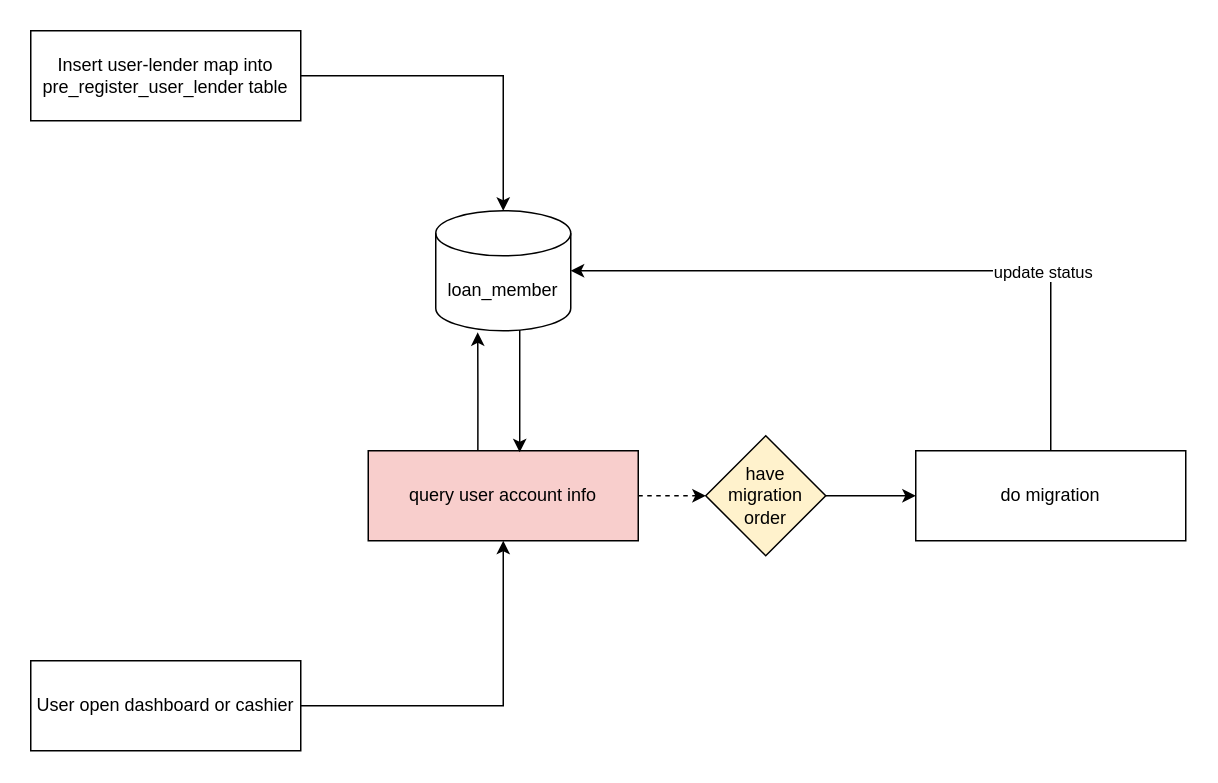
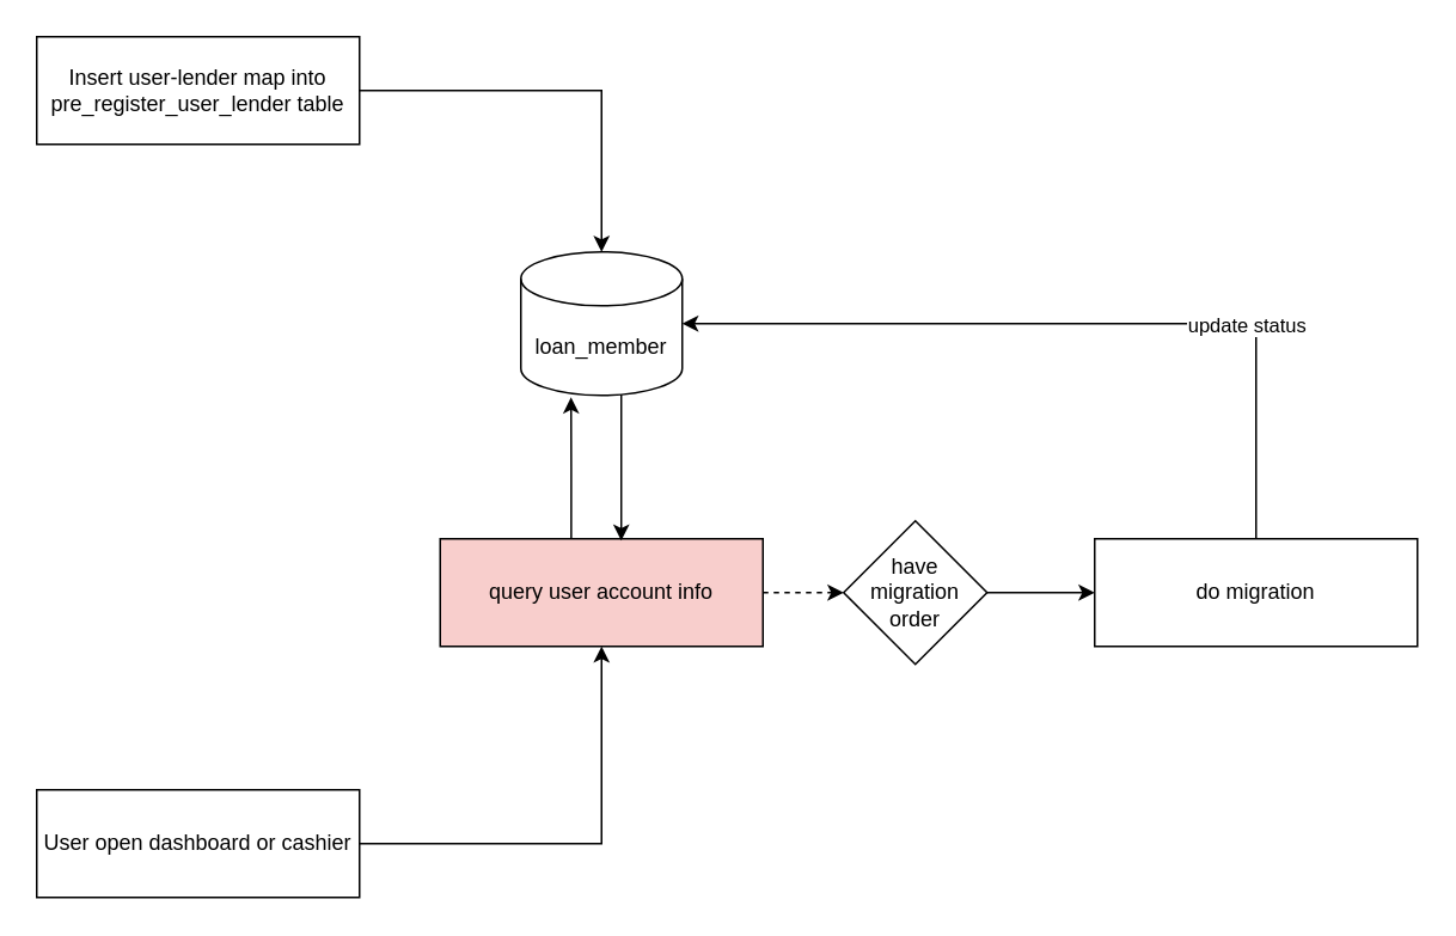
  <mxCell id="0" />
  <mxCell id="1" parent="0" />
  <mxCell id="2" style="edgeStyle=orthogonalEdgeStyle;rounded=0;orthogonalLoop=1;jettySize=auto;html=1;" edge="1" parent="1" source="3" target="10"><mxGeometry relative="1" as="geometry" /></mxCell>
  <mxCell id="3" value="Insert user-lender map into pre_register_user_lender table" style="rounded=0;whiteSpace=wrap;html=1;" vertex="1" parent="1"><mxGeometry x="20" y="20" width="180" height="60" as="geometry" /></mxCell>
  <mxCell id="4" style="edgeStyle=orthogonalEdgeStyle;rounded=0;orthogonalLoop=1;jettySize=auto;html=1;" edge="1" parent="1" source="5" target="8"><mxGeometry relative="1" as="geometry" /></mxCell>
  <mxCell id="5" value="User open dashboard or cashier" style="rounded=0;whiteSpace=wrap;html=1;" vertex="1" parent="1"><mxGeometry x="20" y="440" width="180" height="60" as="geometry" /></mxCell>
  <mxCell id="6" style="edgeStyle=orthogonalEdgeStyle;rounded=0;orthogonalLoop=1;jettySize=auto;html=1;entryX=0.311;entryY=1.013;entryDx=0;entryDy=0;entryPerimeter=0;exitX=0.406;exitY=0;exitDx=0;exitDy=0;exitPerimeter=0;" edge="1" parent="1" source="8" target="10"><mxGeometry relative="1" as="geometry" /></mxCell>
  <mxCell id="7" value="" style="edgeStyle=orthogonalEdgeStyle;rounded=0;orthogonalLoop=1;jettySize=auto;html=1;dashed=1;" edge="1" parent="1" source="8" target="15"><mxGeometry relative="1" as="geometry" /></mxCell>
  <mxCell id="8" value="query user account info" style="rounded=0;whiteSpace=wrap;html=1;fillColor=#f8cecc;" vertex="1" parent="1"><mxGeometry x="245" y="300" width="180" height="60" as="geometry" /></mxCell>
  <mxCell id="9" style="edgeStyle=orthogonalEdgeStyle;rounded=0;orthogonalLoop=1;jettySize=auto;html=1;exitX=0.622;exitY=0.988;exitDx=0;exitDy=0;exitPerimeter=0;entryX=0.561;entryY=0.017;entryDx=0;entryDy=0;entryPerimeter=0;" edge="1" parent="1" source="10" target="8"><mxGeometry relative="1" as="geometry" /></mxCell>
  <mxCell id="10" value="loan_member" style="shape=cylinder3;whiteSpace=wrap;html=1;boundedLbl=1;backgroundOutline=1;size=15;" vertex="1" parent="1"><mxGeometry x="290" y="140" width="90" height="80" as="geometry" /></mxCell>
  <mxCell id="11" value="" style="edgeStyle=orthogonalEdgeStyle;rounded=0;orthogonalLoop=1;jettySize=auto;html=1;entryX=1;entryY=0.5;entryDx=0;entryDy=0;entryPerimeter=0;exitX=0.5;exitY=0;exitDx=0;exitDy=0;" edge="1" parent="1" source="13" target="10"><mxGeometry relative="1" as="geometry"><mxPoint x="710" y="330" as="targetPoint" /><Array as="points"><mxPoint x="700" y="180" /></Array></mxGeometry></mxCell>
  <mxCell id="12" value="update status" style="edgeLabel;html=1;align=center;verticalAlign=middle;resizable=0;points=[];" vertex="1" connectable="0" parent="11"><mxGeometry x="-0.427" relative="1" as="geometry"><mxPoint as="offset" /></mxGeometry></mxCell>
  <mxCell id="13" value="do migration" style="rounded=0;whiteSpace=wrap;html=1;" vertex="1" parent="1"><mxGeometry x="610" y="300" width="180" height="60" as="geometry" /></mxCell>
  <mxCell id="14" style="edgeStyle=orthogonalEdgeStyle;rounded=0;orthogonalLoop=1;jettySize=auto;html=1;entryX=0;entryY=0.5;entryDx=0;entryDy=0;" edge="1" parent="1" source="15" target="13"><mxGeometry relative="1" as="geometry" /></mxCell>
- <mxCell id="15" value="have migration order" style="rhombus;whiteSpace=wrap;html=1;rounded=0;fillColor=#fff2cc;" vertex="1" parent="1"><mxGeometry x="470" y="290" width="80" height="80" as="geometry" /></mxCell>
+ <mxCell id="15" value="have migration order" style="rhombus;whiteSpace=wrap;html=1;rounded=0;" vertex="1" parent="1"><mxGeometry x="470" y="290" width="80" height="80" as="geometry" /></mxCell>
